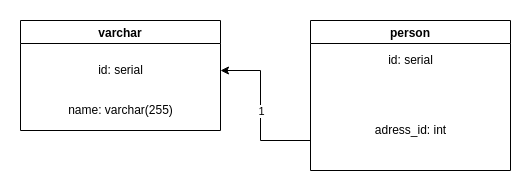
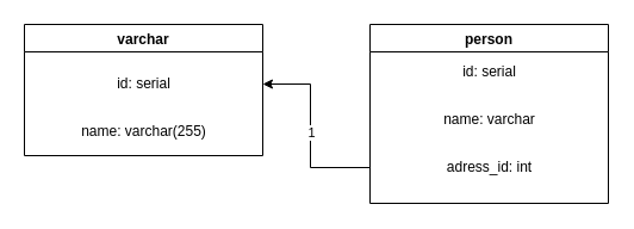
  <mxCell id="0" />
  <mxCell id="1" parent="0" />
  <mxCell id="2" value="varchar" style="swimlane;" vertex="1" parent="1"><mxGeometry x="20" y="20" width="200" height="110" as="geometry" /></mxCell>
  <mxCell id="3" value="name: varchar(255)" style="text;html=1;align=center;verticalAlign=middle;resizable=0;points=[];autosize=1;strokeColor=none;fillColor=none;" vertex="1" parent="2"><mxGeometry x="45" y="80" width="110" height="20" as="geometry" /></mxCell>
  <mxCell id="4" value="id: serial" style="text;html=1;align=center;verticalAlign=middle;resizable=0;points=[];autosize=1;strokeColor=none;fillColor=none;" vertex="1" parent="2"><mxGeometry x="70" y="40" width="60" height="20" as="geometry" /></mxCell>
  <mxCell id="5" value="person" style="swimlane;" vertex="1" parent="1"><mxGeometry x="310" y="20" width="200" height="150" as="geometry" /></mxCell>
  <mxCell id="6" value="id: serial" style="text;html=1;align=center;verticalAlign=middle;resizable=0;points=[];autosize=1;strokeColor=none;fillColor=none;" vertex="1" parent="5"><mxGeometry x="70" y="30" width="60" height="20" as="geometry" /></mxCell>
- <mxCell id="8" value="adress_id: int" style="text;html=1;align=center;verticalAlign=middle;resizable=0;points=[];autosize=1;strokeColor=none;fillColor=none;" vertex="1" parent="5"><mxGeometry x="55" y="100" width="90" height="20" as="geometry" /></mxCell>
+ <mxCell id="7" value="name: varchar" style="text;html=1;align=center;verticalAlign=middle;resizable=0;points=[];autosize=1;strokeColor=none;fillColor=none;" vertex="1" parent="5"><mxGeometry x="55" y="70" width="90" height="20" as="geometry" /></mxCell>
+ <mxCell id="8" value="adress_id: int" style="text;html=1;align=center;verticalAlign=middle;resizable=0;points=[];autosize=1;strokeColor=none;fillColor=none;" vertex="1" parent="5"><mxGeometry x="55" y="110" width="90" height="20" as="geometry" /></mxCell>
  <mxCell id="9" value="" style="endArrow=classic;html=1;rounded=0;" edge="1" parent="1"><mxGeometry relative="1" as="geometry"><mxPoint x="310" y="140" as="sourcePoint" /><mxPoint x="220" y="70" as="targetPoint" /><Array as="points"><mxPoint x="260" y="140" /><mxPoint x="260" y="70" /></Array></mxGeometry></mxCell>
  <mxCell id="10" value="1" style="edgeLabel;resizable=0;html=1;align=center;verticalAlign=middle;" connectable="0" vertex="1" parent="9"><mxGeometry relative="1" as="geometry" /></mxCell>
